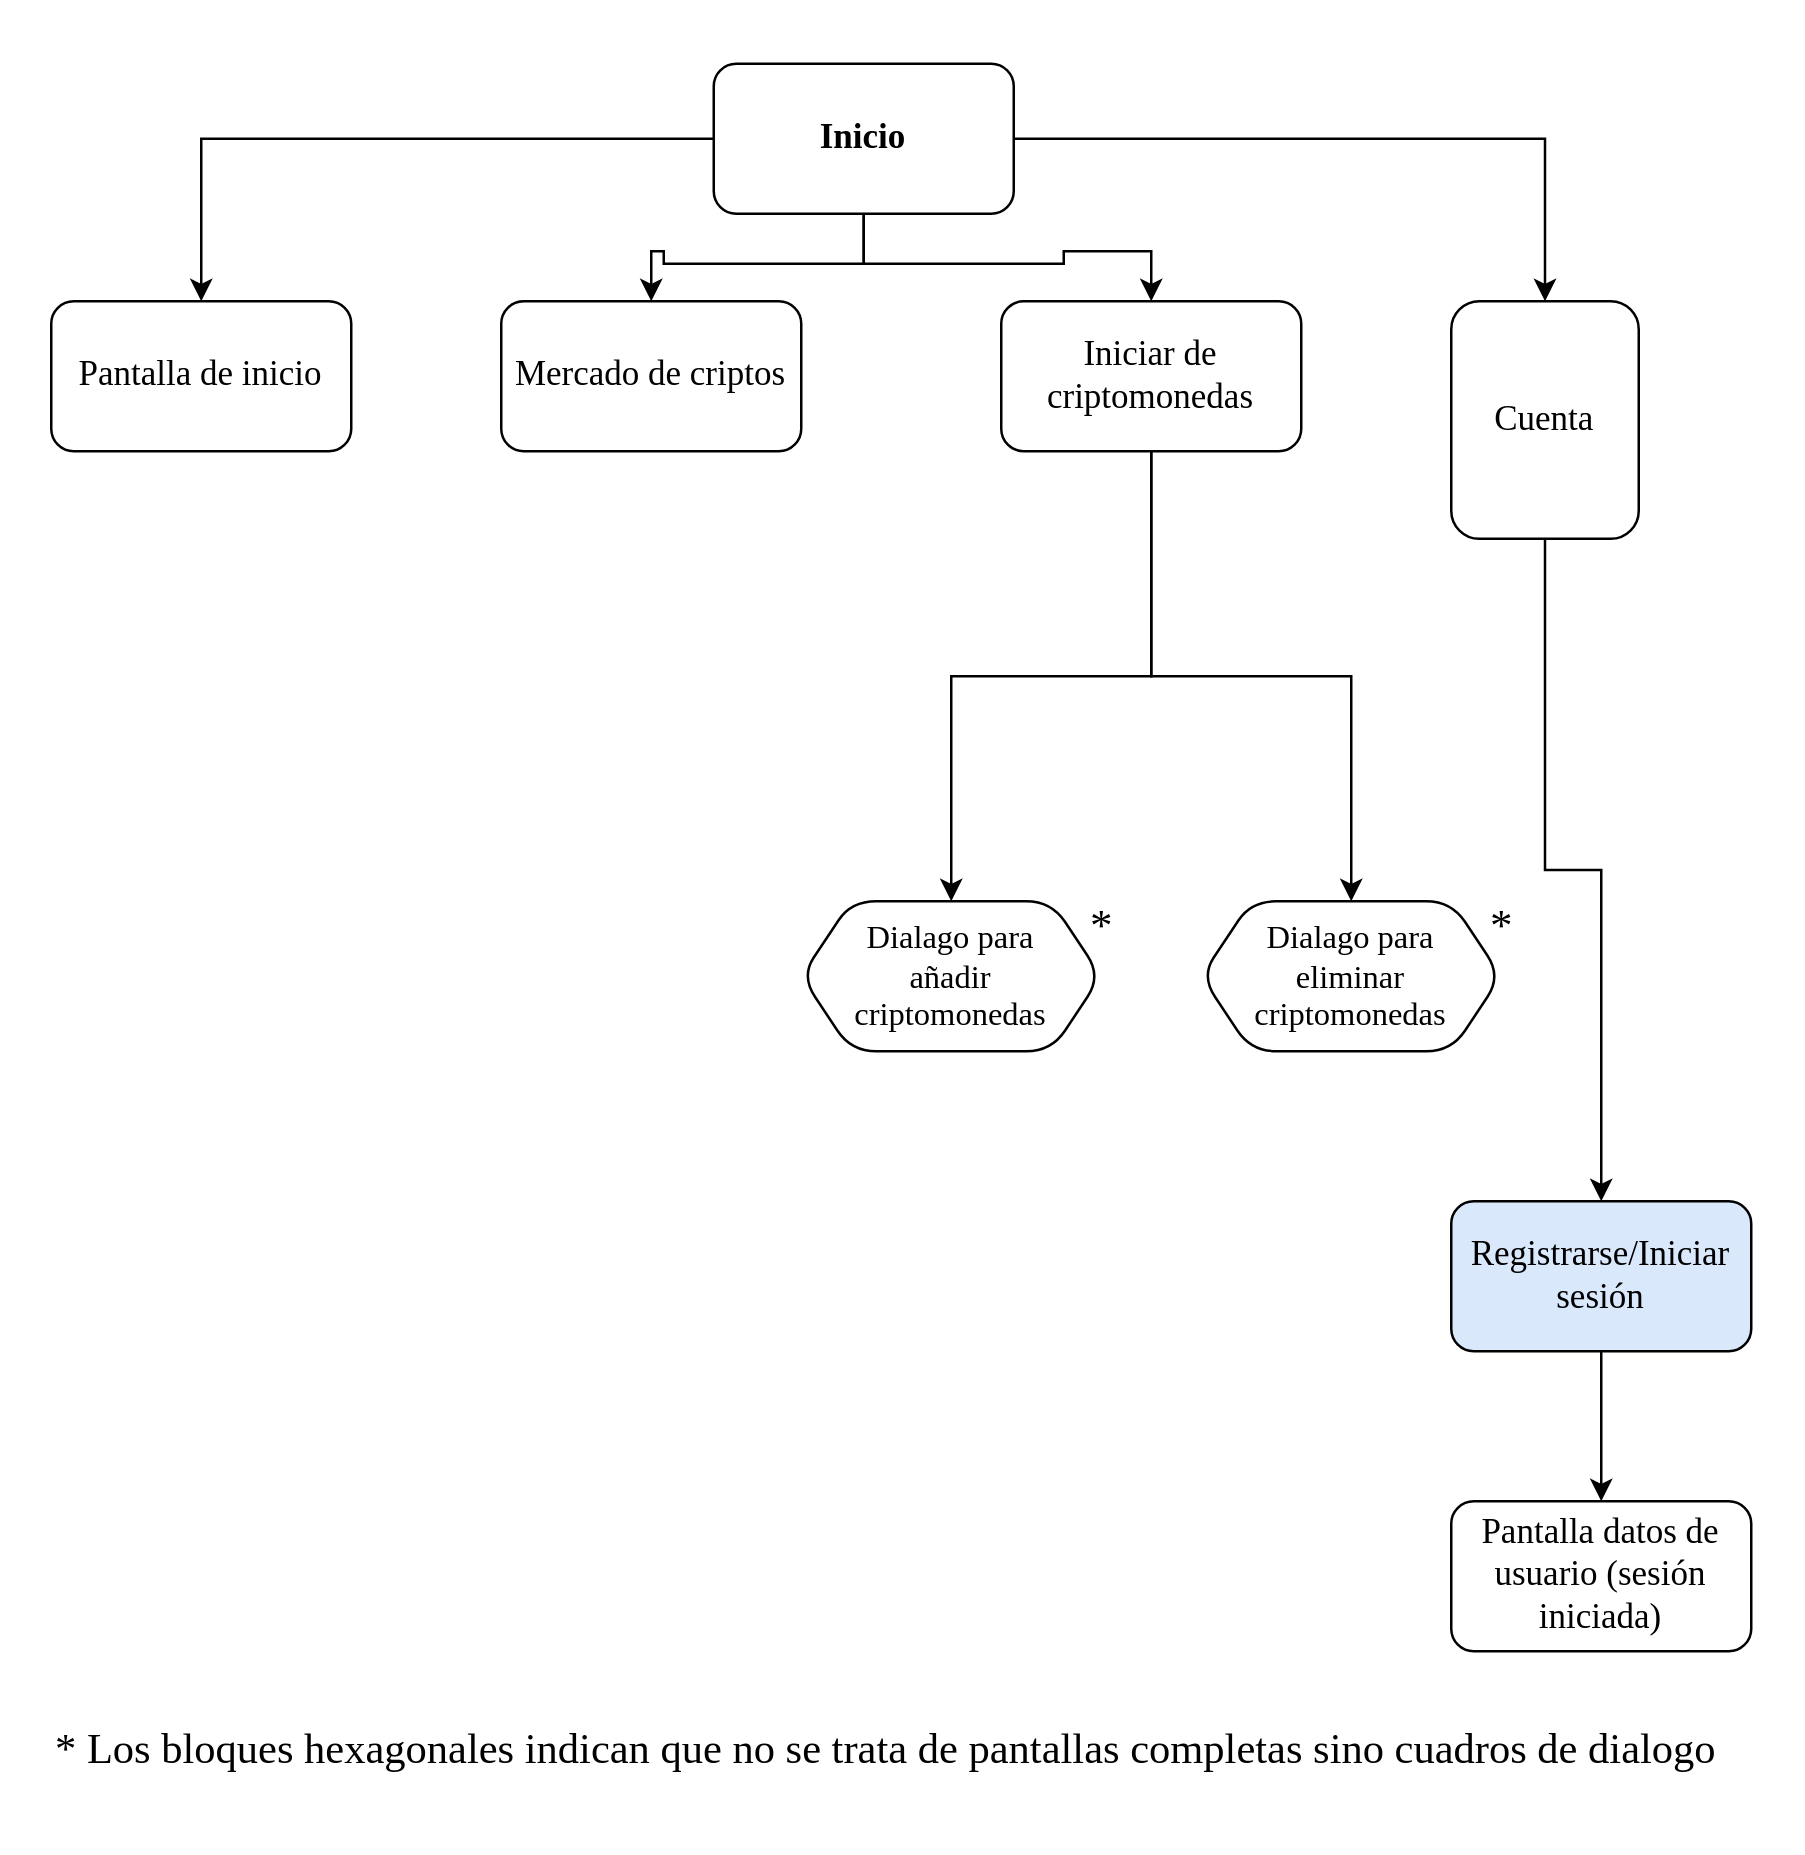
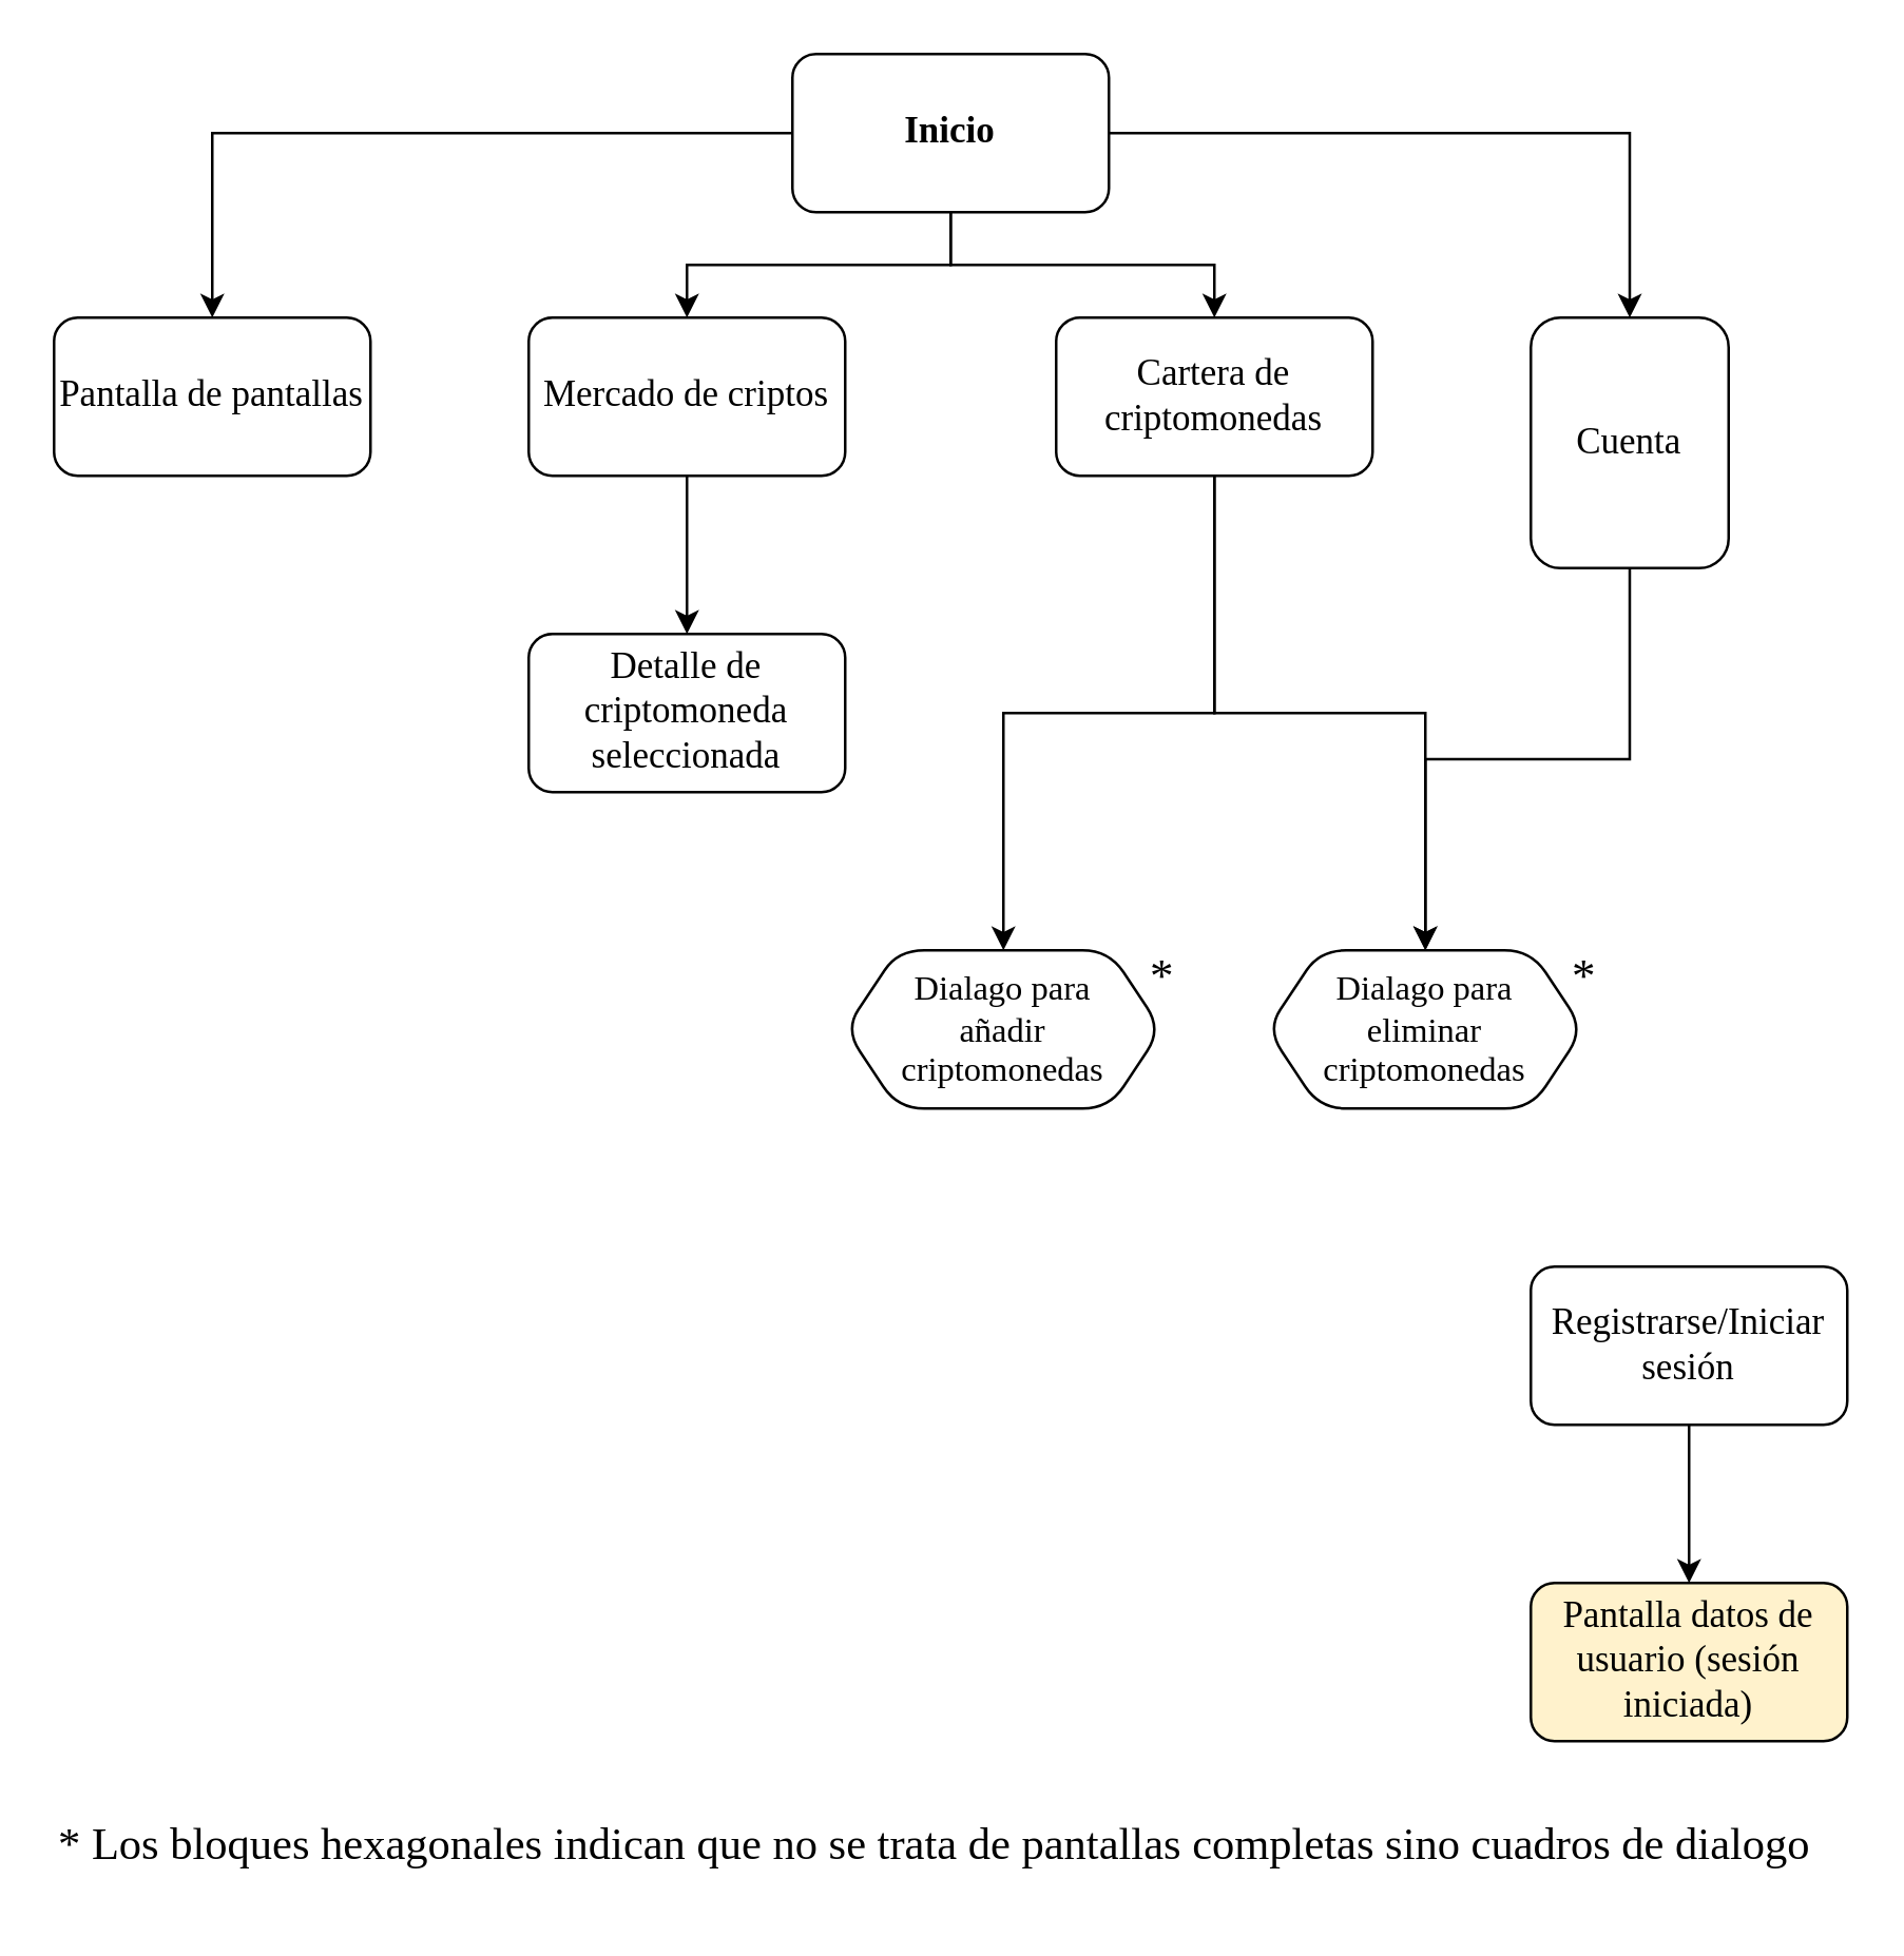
  <mxCell id="0" />
  <mxCell id="1" parent="0" />
  <mxCell id="2" style="edgeStyle=orthogonalEdgeStyle;rounded=0;orthogonalLoop=1;jettySize=auto;html=1;fontFamily=Times New Roman;fontSize=14;" edge="1" parent="1" source="6" target="7"><mxGeometry relative="1" as="geometry" /></mxCell>
  <mxCell id="3" style="edgeStyle=orthogonalEdgeStyle;rounded=0;orthogonalLoop=1;jettySize=auto;html=1;entryX=0.5;entryY=0;entryDx=0;entryDy=0;fontFamily=Times New Roman;fontSize=14;" edge="1" parent="1" source="6" target="9"><mxGeometry relative="1" as="geometry" /></mxCell>
  <mxCell id="4" style="edgeStyle=orthogonalEdgeStyle;rounded=0;orthogonalLoop=1;jettySize=auto;html=1;fontFamily=Times New Roman;fontSize=14;" edge="1" parent="1" source="6" target="12"><mxGeometry relative="1" as="geometry" /></mxCell>
  <mxCell id="5" style="edgeStyle=orthogonalEdgeStyle;rounded=0;orthogonalLoop=1;jettySize=auto;html=1;entryX=0.5;entryY=0;entryDx=0;entryDy=0;fontFamily=Times New Roman;fontSize=13;" edge="1" parent="1" source="6" target="14"><mxGeometry relative="1" as="geometry" /></mxCell>
- <mxCell id="6" value="Inicio" style="rounded=1;whiteSpace=wrap;html=1;fontFamily=Times New Roman;fontSize=14;fontStyle=1" vertex="1" parent="1"><mxGeometry x="285" y="25" width="120" height="60" as="geometry" /></mxCell>
- <mxCell id="7" value="Pantalla de inicio" style="rounded=1;whiteSpace=wrap;html=1;fontFamily=Times New Roman;fontSize=14;" vertex="1" parent="1"><mxGeometry x="20" y="120" width="120" height="60" as="geometry" /></mxCell>
+ <mxCell id="6" value="Inicio" style="rounded=1;whiteSpace=wrap;html=1;fontFamily=Times New Roman;fontSize=14;fontStyle=1" vertex="1" parent="1"><mxGeometry x="300" y="20" width="120" height="60" as="geometry" /></mxCell>
+ <mxCell id="7" value="Pantalla de pantallas" style="rounded=1;whiteSpace=wrap;html=1;fontFamily=Times New Roman;fontSize=14;" vertex="1" parent="1"><mxGeometry x="20" y="120" width="120" height="60" as="geometry" /></mxCell>
+ <mxCell id="8" value="" style="edgeStyle=orthogonalEdgeStyle;rounded=0;orthogonalLoop=1;jettySize=auto;html=1;fontFamily=Times New Roman;fontSize=14;" edge="1" parent="1" source="9" target="15"><mxGeometry relative="1" as="geometry" /></mxCell>
  <mxCell id="9" value="Mercado de criptos" style="rounded=1;whiteSpace=wrap;html=1;fontFamily=Times New Roman;fontSize=14;" vertex="1" parent="1"><mxGeometry x="200" y="120" width="120" height="60" as="geometry" /></mxCell>
  <mxCell id="10" value="" style="edgeStyle=orthogonalEdgeStyle;rounded=0;orthogonalLoop=1;jettySize=auto;html=1;fontFamily=Times New Roman;fontSize=13;" edge="1" parent="1" source="12" target="16"><mxGeometry relative="1" as="geometry" /></mxCell>
  <mxCell id="11" style="edgeStyle=orthogonalEdgeStyle;rounded=0;orthogonalLoop=1;jettySize=auto;html=1;entryX=0.5;entryY=0;entryDx=0;entryDy=0;fontFamily=Times New Roman;fontSize=13;" edge="1" parent="1" source="12" target="19"><mxGeometry relative="1" as="geometry"><mxPoint x="505" y="290" as="targetPoint" /></mxGeometry></mxCell>
- <mxCell id="12" value="Iniciar de criptomonedas" style="rounded=1;whiteSpace=wrap;html=1;fontFamily=Times New Roman;fontSize=14;" vertex="1" parent="1"><mxGeometry x="400" y="120" width="120" height="60" as="geometry" /></mxCell>
- <mxCell id="13" value="" style="edgeStyle=orthogonalEdgeStyle;rounded=0;orthogonalLoop=1;jettySize=auto;html=1;fontFamily=Times New Roman;fontSize=14;" edge="1" parent="1" source="14" target="18"><mxGeometry relative="1" as="geometry" /></mxCell>
+ <mxCell id="12" value="Cartera de criptomonedas" style="rounded=1;whiteSpace=wrap;html=1;fontFamily=Times New Roman;fontSize=14;" vertex="1" parent="1"><mxGeometry x="400" y="120" width="120" height="60" as="geometry" /></mxCell>
+ <mxCell id="13" value="" style="edgeStyle=orthogonalEdgeStyle;rounded=0;orthogonalLoop=1;jettySize=auto;html=1;fontFamily=Times New Roman;fontSize=14;" edge="1" parent="1" source="14" target="19"><mxGeometry relative="1" as="geometry" /></mxCell>
  <mxCell id="14" value="Cuenta" style="rounded=1;whiteSpace=wrap;html=1;fontFamily=Times New Roman;fontSize=14;" vertex="1" parent="1"><mxGeometry x="580" y="120" width="75" height="95" as="geometry" /></mxCell>
+ <mxCell id="15" value="Detalle de criptomoneda seleccionada" style="whiteSpace=wrap;html=1;rounded=1;fontFamily=Times New Roman;fontSize=14;" vertex="1" parent="1"><mxGeometry x="200" y="240" width="120" height="60" as="geometry" /></mxCell>
  <mxCell id="16" value="Dialago para&lt;div style=&quot;font-size: 13px;&quot;&gt;añadir&lt;/div&gt;&lt;div style=&quot;font-size: 13px;&quot;&gt;criptomonedas&lt;/div&gt;" style="shape=hexagon;perimeter=hexagonPerimeter2;whiteSpace=wrap;html=1;fixedSize=1;rounded=1;fontFamily=Times New Roman;fontSize=13;" vertex="1" parent="1"><mxGeometry x="320" y="360" width="120" height="60" as="geometry" /></mxCell>
  <mxCell id="17" value="" style="edgeStyle=orthogonalEdgeStyle;rounded=0;orthogonalLoop=1;jettySize=auto;html=1;fontFamily=Times New Roman;fontSize=14;" edge="1" parent="1" source="18" target="20"><mxGeometry relative="1" as="geometry" /></mxCell>
- <mxCell id="18" value="Registrarse/Iniciar sesión" style="whiteSpace=wrap;html=1;rounded=1;fontFamily=Times New Roman;fontSize=14;fillColor=#dae8fc;" vertex="1" parent="1"><mxGeometry x="580" y="480" width="120" height="60" as="geometry" /></mxCell>
+ <mxCell id="18" value="Registrarse/Iniciar sesión" style="whiteSpace=wrap;html=1;rounded=1;fontFamily=Times New Roman;fontSize=14;" vertex="1" parent="1"><mxGeometry x="580" y="480" width="120" height="60" as="geometry" /></mxCell>
  <mxCell id="19" value="Dialago para&lt;div style=&quot;font-size: 13px;&quot;&gt;eliminar criptomonedas&lt;/div&gt;" style="shape=hexagon;perimeter=hexagonPerimeter2;whiteSpace=wrap;html=1;fixedSize=1;rounded=1;fontFamily=Times New Roman;fontSize=13;" vertex="1" parent="1"><mxGeometry x="480" y="360" width="120" height="60" as="geometry" /></mxCell>
- <mxCell id="20" value="Pantalla datos de usuario (sesión iniciada)" style="rounded=1;whiteSpace=wrap;html=1;fontFamily=Times New Roman;fontSize=14;" vertex="1" parent="1"><mxGeometry x="580" y="600" width="120" height="60" as="geometry" /></mxCell>
+ <mxCell id="20" value="Pantalla datos de usuario (sesión iniciada)" style="rounded=1;whiteSpace=wrap;html=1;fontFamily=Times New Roman;fontSize=14;fillColor=#fff2cc;" vertex="1" parent="1"><mxGeometry x="580" y="600" width="120" height="60" as="geometry" /></mxCell>
  <mxCell id="21" value="&lt;span style=&quot;font-weight: normal; font-size: 18px;&quot;&gt;*&lt;/span&gt;" style="text;strokeColor=none;fillColor=none;html=1;fontSize=18;fontStyle=1;verticalAlign=middle;align=center;fontFamily=Times New Roman;" vertex="1" parent="1"><mxGeometry x="420" y="350" width="40" height="40" as="geometry" /></mxCell>
  <mxCell id="22" value="&lt;span style=&quot;font-weight: normal; font-size: 18px;&quot;&gt;*&lt;/span&gt;" style="text;strokeColor=none;fillColor=none;html=1;fontSize=18;fontStyle=1;verticalAlign=middle;align=center;fontFamily=Times New Roman;" vertex="1" parent="1"><mxGeometry x="580" y="350" width="40" height="40" as="geometry" /></mxCell>
  <mxCell id="23" value="&lt;span style=&quot;font-weight: normal; font-size: 17px;&quot;&gt;&lt;font style=&quot;font-size: 17px;&quot; face=&quot;Times New Roman&quot;&gt;* Los bloques hexagonales indican que no se trata de pantallas completas sino cuadros de dialogo&lt;/font&gt;&lt;/span&gt;" style="text;strokeColor=none;fillColor=none;html=1;fontSize=17;fontStyle=1;verticalAlign=middle;align=left;" vertex="1" parent="1"><mxGeometry x="20" y="680" width="680" height="40" as="geometry" /></mxCell>
